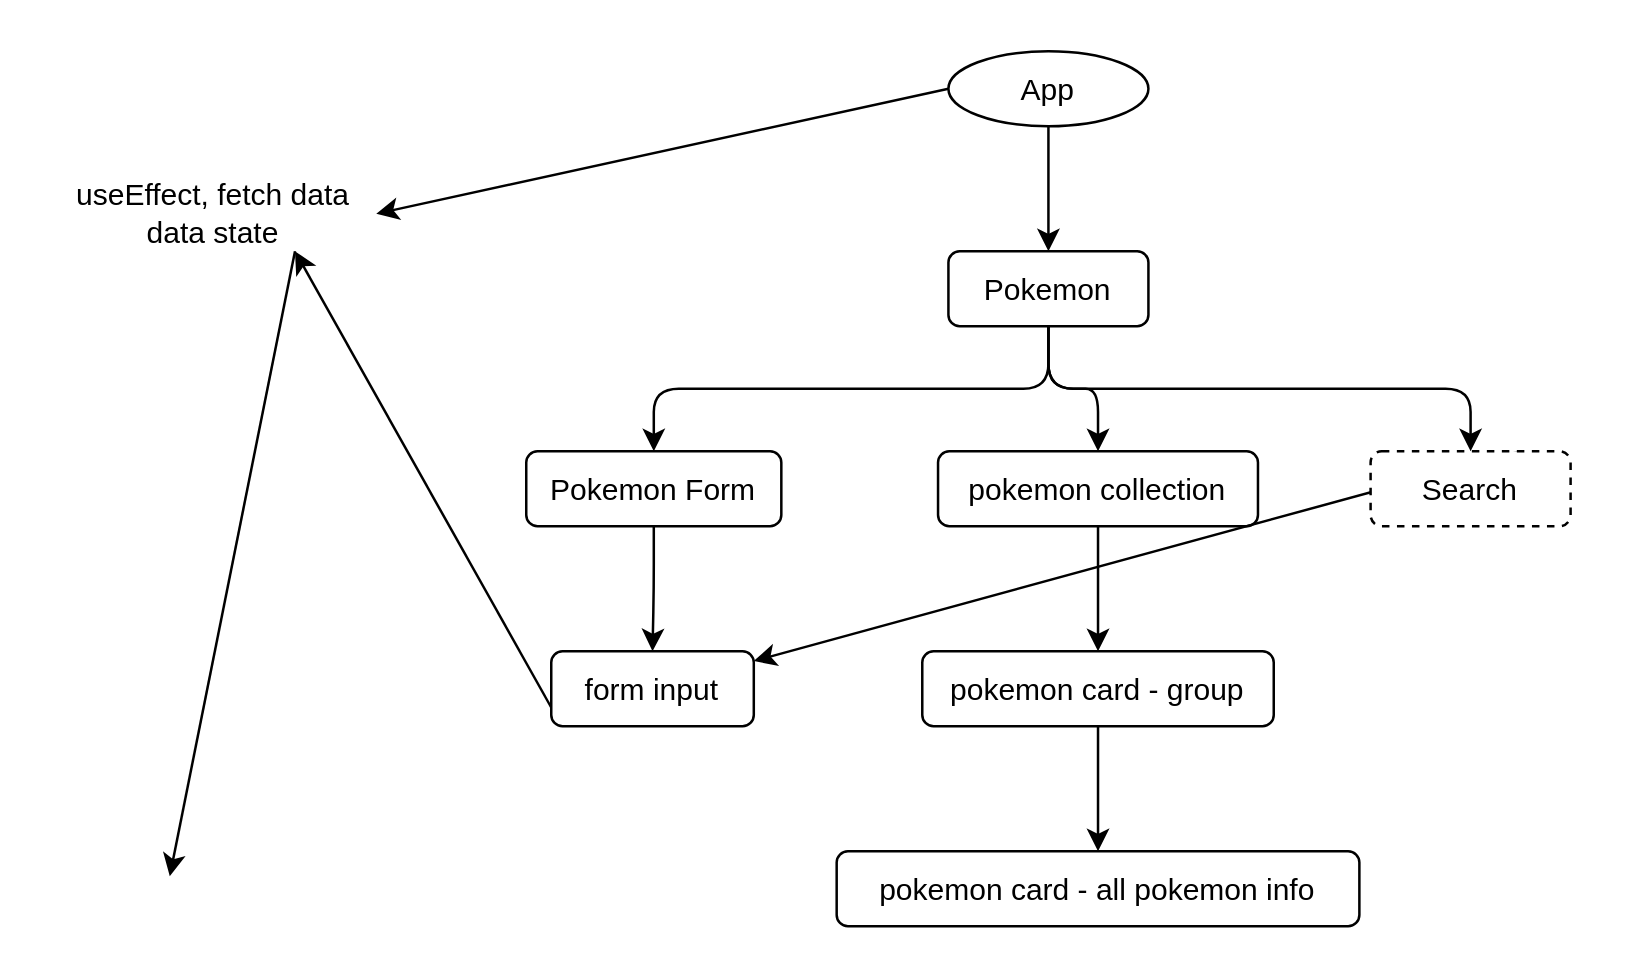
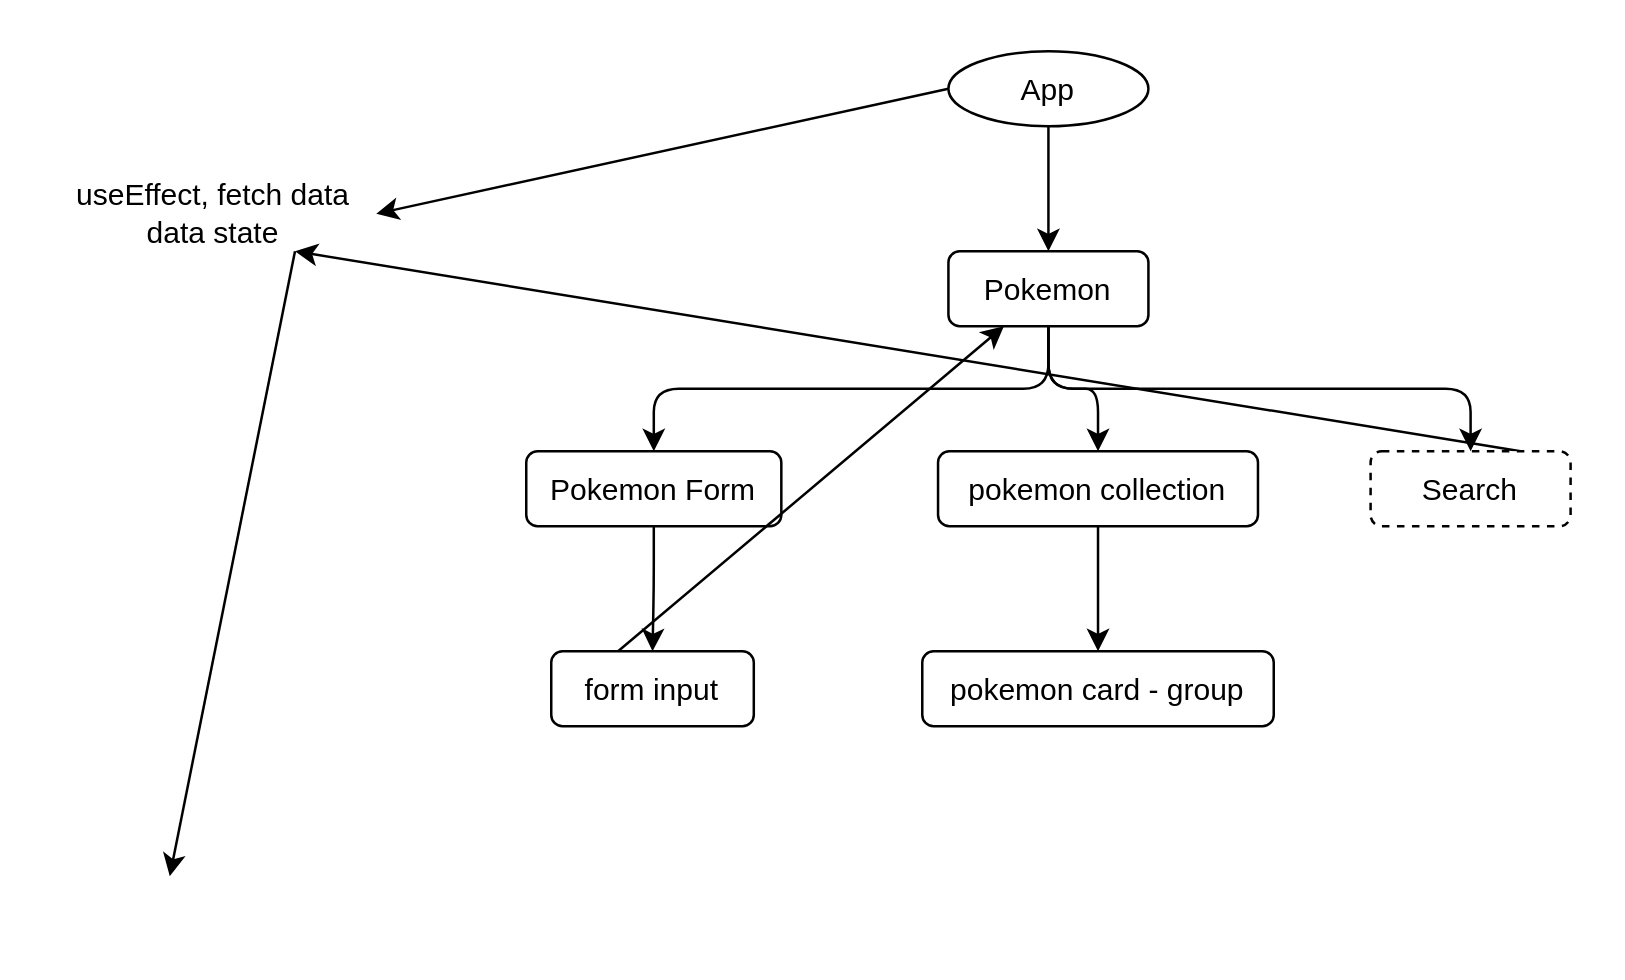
  <mxCell id="0" />
  <mxCell id="1" parent="0" />
  <mxCell id="2" style="edgeStyle=none;html=1;exitX=0;exitY=0.5;exitDx=0;exitDy=0;entryX=1;entryY=0.5;entryDx=0;entryDy=0;" edge="1" parent="1" source="3" target="21"><mxGeometry relative="1" as="geometry"><mxPoint x="160" y="35.2" as="targetPoint" /></mxGeometry></mxCell>
  <mxCell id="3" value="App" style="ellipse" vertex="1" parent="1"><mxGeometry x="378.873" y="20" width="80" height="30" as="geometry" /></mxCell>
  <mxCell id="4" value="Pokemon" style="rounded=1;" vertex="1" parent="1"><mxGeometry x="378.873" y="100" width="80" height="30" as="geometry" /></mxCell>
  <mxCell id="5" value="" style="edgeStyle=elbowEdgeStyle;elbow=vertical;" edge="1" source="3" target="4" parent="1"><mxGeometry relative="1" as="geometry" /></mxCell>
  <mxCell id="6" value="Pokemon Form" style="rounded=1;" vertex="1" parent="1"><mxGeometry x="210.003" y="180" width="102.03" height="30" as="geometry" /></mxCell>
  <mxCell id="7" value="" style="edgeStyle=elbowEdgeStyle;elbow=vertical;" edge="1" source="4" target="6" parent="1"><mxGeometry relative="1" as="geometry" /></mxCell>
  <mxCell id="8" value="pokemon collection" style="rounded=1;" vertex="1" parent="1"><mxGeometry x="374.724" y="180" width="127.97" height="30" as="geometry" /></mxCell>
  <mxCell id="9" value="" style="edgeStyle=elbowEdgeStyle;elbow=vertical;" edge="1" source="4" target="8" parent="1"><mxGeometry relative="1" as="geometry" /></mxCell>
  <mxCell id="10" value="pokemon card - group" style="rounded=1;" vertex="1" parent="1"><mxGeometry x="368.414" y="260" width="140.59" height="30" as="geometry" /></mxCell>
  <mxCell id="11" value="" style="edgeStyle=elbowEdgeStyle;elbow=vertical;" edge="1" source="8" target="10" parent="1"><mxGeometry relative="1" as="geometry" /></mxCell>
- <mxCell id="12" value="pokemon card - all pokemon info" style="rounded=1;" vertex="1" parent="1"><mxGeometry x="334.169" y="340" width="209.08" height="30" as="geometry" /></mxCell>
- <mxCell id="13" value="" style="edgeStyle=elbowEdgeStyle;elbow=vertical;" edge="1" source="10" target="12" parent="1"><mxGeometry relative="1" as="geometry" /></mxCell>
- <mxCell id="14" style="edgeStyle=none;html=1;exitX=0;exitY=0.75;exitDx=0;exitDy=0;entryX=0.75;entryY=1;entryDx=0;entryDy=0;" edge="1" parent="1" source="15" target="21"><mxGeometry relative="1" as="geometry"><mxPoint x="90" y="60" as="targetPoint" /></mxGeometry></mxCell>
+ <mxCell id="14" style="edgeStyle=none;html=1;exitX=0;exitY=0.75;exitDx=0;exitDy=0;" edge="1" parent="1" source="15" target="4"><mxGeometry relative="1" as="geometry"><mxPoint x="90" y="60" as="targetPoint" /></mxGeometry></mxCell>
  <mxCell id="15" value="form input" style="rounded=1;" vertex="1" parent="1"><mxGeometry x="220" y="260" width="81.02" height="30" as="geometry" /></mxCell>
  <mxCell id="16" value="" style="edgeStyle=elbowEdgeStyle;elbow=vertical;" edge="1" source="6" target="15" parent="1"><mxGeometry relative="1" as="geometry" /></mxCell>
- <mxCell id="17" style="edgeStyle=none;html=1;exitX=0.75;exitY=0;exitDx=0;exitDy=0;" edge="1" parent="1" source="18" target="15"><mxGeometry relative="1" as="geometry" /></mxCell>
+ <mxCell id="17" style="edgeStyle=none;html=1;exitX=0.75;exitY=0;exitDx=0;exitDy=0;entryX=0.75;entryY=1;entryDx=0;entryDy=0;" edge="1" parent="1" source="18" target="21"><mxGeometry relative="1" as="geometry" /></mxCell>
  <mxCell id="18" value="Search" style="rounded=1;dashed=1;" vertex="1" parent="1"><mxGeometry x="547.742" y="180" width="80" height="30" as="geometry" /></mxCell>
  <mxCell id="19" value="" style="edgeStyle=elbowEdgeStyle;elbow=vertical;" edge="1" source="4" target="18" parent="1"><mxGeometry relative="1" as="geometry" /></mxCell>
  <mxCell id="20" style="edgeStyle=none;html=1;exitX=0.75;exitY=1;exitDx=0;exitDy=0;" edge="1" parent="1" source="21"><mxGeometry relative="1" as="geometry"><mxPoint x="67.4" y="350" as="targetPoint" /></mxGeometry></mxCell>
  <mxCell id="21" value="useEffect, fetch data&lt;br&gt;data state" style="text;strokeColor=none;align=center;fillColor=none;html=1;verticalAlign=middle;whiteSpace=wrap;rounded=0;" vertex="1" parent="1"><mxGeometry x="20" y="70" width="130" height="30" as="geometry" /></mxCell>
